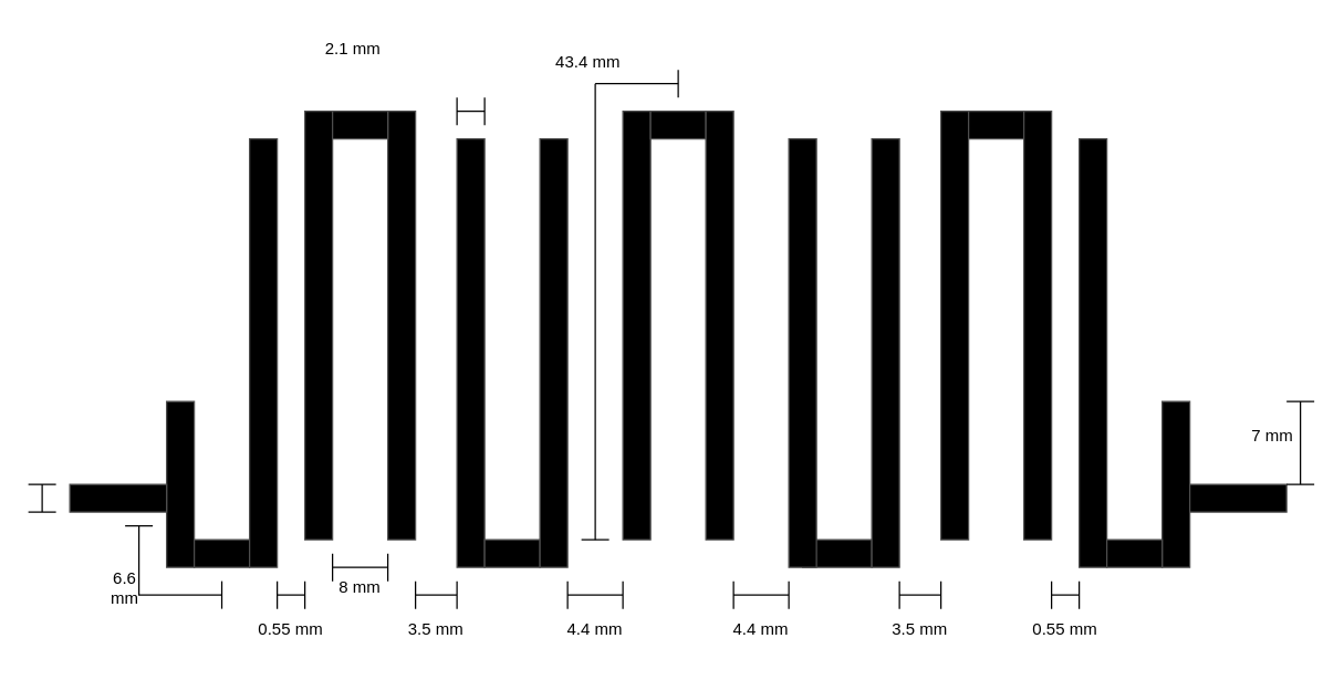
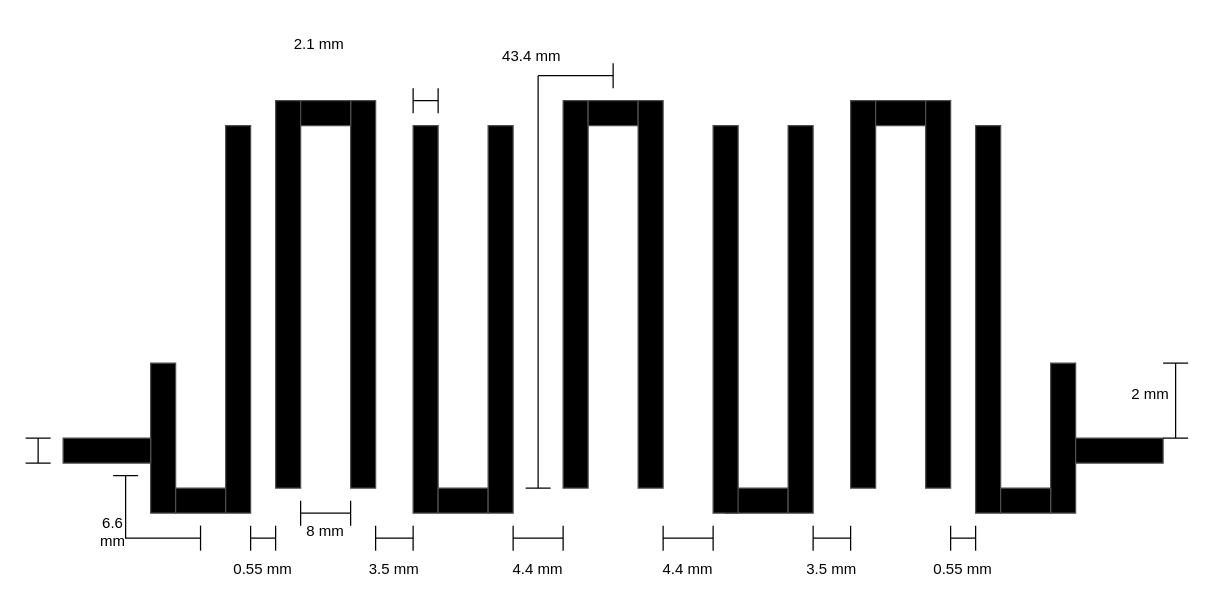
  <mxCell id="0" />
  <mxCell id="1" parent="0" />
  <mxCell id="2" value="" style="rounded=0;whiteSpace=wrap;html=1;fillColor=#000000;strokeColor=#4D4D4D;" vertex="1" parent="1"><mxGeometry x="120" y="290" width="20" height="120" as="geometry" /></mxCell>
  <mxCell id="3" value="" style="rounded=0;whiteSpace=wrap;html=1;fillColor=#000000;strokeColor=#4D4D4D;" vertex="1" parent="1"><mxGeometry x="140" y="390" width="40" height="20" as="geometry" /></mxCell>
  <mxCell id="4" value="" style="rounded=0;whiteSpace=wrap;html=1;fillColor=#000000;strokeColor=#4D4D4D;" vertex="1" parent="1"><mxGeometry x="220" y="80" width="20" height="310" as="geometry" /></mxCell>
  <mxCell id="5" value="" style="rounded=0;whiteSpace=wrap;html=1;fillColor=#000000;strokeColor=#4D4D4D;" vertex="1" parent="1"><mxGeometry x="50" y="350" width="70" height="20" as="geometry" /></mxCell>
  <mxCell id="6" value="" style="rounded=0;whiteSpace=wrap;html=1;fillColor=#000000;strokeColor=#4D4D4D;" vertex="1" parent="1"><mxGeometry x="180" y="100" width="20" height="310" as="geometry" /></mxCell>
  <mxCell id="7" value="" style="rounded=0;whiteSpace=wrap;html=1;fillColor=#000000;strokeColor=#4D4D4D;" vertex="1" parent="1"><mxGeometry x="280" y="80" width="20" height="310" as="geometry" /></mxCell>
  <mxCell id="8" value="" style="rounded=0;whiteSpace=wrap;html=1;fillColor=#000000;strokeColor=#4D4D4D;" vertex="1" parent="1"><mxGeometry x="240" y="80" width="40" height="20" as="geometry" /></mxCell>
  <mxCell id="9" value="" style="rounded=0;whiteSpace=wrap;html=1;fillColor=#000000;strokeColor=#4D4D4D;" vertex="1" parent="1"><mxGeometry x="330" y="100" width="20" height="310" as="geometry" /></mxCell>
  <mxCell id="10" value="" style="rounded=0;whiteSpace=wrap;html=1;fillColor=#000000;strokeColor=#4D4D4D;" vertex="1" parent="1"><mxGeometry x="350" y="390" width="40" height="20" as="geometry" /></mxCell>
  <mxCell id="11" value="" style="rounded=0;whiteSpace=wrap;html=1;fillColor=#000000;strokeColor=#4D4D4D;" vertex="1" parent="1"><mxGeometry x="450" y="80" width="20" height="310" as="geometry" /></mxCell>
  <mxCell id="12" value="" style="rounded=0;whiteSpace=wrap;html=1;fillColor=#000000;strokeColor=#4D4D4D;" vertex="1" parent="1"><mxGeometry x="390" y="100" width="20" height="310" as="geometry" /></mxCell>
  <mxCell id="13" value="" style="rounded=0;whiteSpace=wrap;html=1;fillColor=#000000;strokeColor=#4D4D4D;" vertex="1" parent="1"><mxGeometry x="470" y="80" width="40" height="20" as="geometry" /></mxCell>
  <mxCell id="14" value="" style="rounded=0;whiteSpace=wrap;html=1;fillColor=#000000;strokeColor=#4D4D4D;" vertex="1" parent="1"><mxGeometry x="510" y="80" width="20" height="310" as="geometry" /></mxCell>
  <mxCell id="15" value="" style="rounded=0;whiteSpace=wrap;html=1;fillColor=#000000;strokeColor=#4D4D4D;" vertex="1" parent="1"><mxGeometry x="840" y="290" width="20" height="120" as="geometry" /></mxCell>
  <mxCell id="16" value="" style="rounded=0;whiteSpace=wrap;html=1;fillColor=#000000;strokeColor=#4D4D4D;" vertex="1" parent="1"><mxGeometry x="580" y="390" width="50" height="20" as="geometry" /></mxCell>
  <mxCell id="17" value="" style="rounded=0;whiteSpace=wrap;html=1;fillColor=#000000;strokeColor=#4D4D4D;" vertex="1" parent="1"><mxGeometry x="630" y="100" width="20" height="310" as="geometry" /></mxCell>
  <mxCell id="18" value="" style="rounded=0;whiteSpace=wrap;html=1;fillColor=#000000;strokeColor=#4D4D4D;" vertex="1" parent="1"><mxGeometry x="680" y="80" width="20" height="310" as="geometry" /></mxCell>
  <mxCell id="19" value="" style="rounded=0;whiteSpace=wrap;html=1;fillColor=#000000;strokeColor=#4D4D4D;" vertex="1" parent="1"><mxGeometry x="700" y="80" width="40" height="20" as="geometry" /></mxCell>
  <mxCell id="20" value="" style="rounded=0;whiteSpace=wrap;html=1;fillColor=#000000;strokeColor=#4D4D4D;" vertex="1" parent="1"><mxGeometry x="740" y="80" width="20" height="310" as="geometry" /></mxCell>
  <mxCell id="21" value="" style="rounded=0;whiteSpace=wrap;html=1;fillColor=#000000;strokeColor=#4D4D4D;" vertex="1" parent="1"><mxGeometry x="780" y="100" width="20" height="310" as="geometry" /></mxCell>
  <mxCell id="22" value="" style="rounded=0;whiteSpace=wrap;html=1;fillColor=#000000;strokeColor=#4D4D4D;" vertex="1" parent="1"><mxGeometry x="800" y="390" width="40" height="20" as="geometry" /></mxCell>
  <mxCell id="23" value="" style="rounded=0;whiteSpace=wrap;html=1;fillColor=#000000;strokeColor=#4D4D4D;" vertex="1" parent="1"><mxGeometry x="570" y="100" width="20" height="310" as="geometry" /></mxCell>
  <mxCell id="24" value="" style="rounded=0;whiteSpace=wrap;html=1;fillColor=#000000;strokeColor=#4D4D4D;" vertex="1" parent="1"><mxGeometry x="860" y="350" width="70" height="20" as="geometry" /></mxCell>
  <mxCell id="25" value="" style="shape=crossbar;whiteSpace=wrap;html=1;rounded=1;" vertex="1" parent="1"><mxGeometry x="330" y="70" width="20" height="20" as="geometry" /></mxCell>
  <mxCell id="26" value="2.1 mm" style="text;html=1;align=center;verticalAlign=middle;whiteSpace=wrap;rounded=0;" vertex="1" parent="1"><mxGeometry x="225" y="20" width="60" height="30" as="geometry" /></mxCell>
  <mxCell id="27" value="" style="shape=crossbar;whiteSpace=wrap;html=1;rounded=1;" vertex="1" parent="1"><mxGeometry x="240" y="400" width="40" height="20" as="geometry" /></mxCell>
  <mxCell id="28" value="8 mm" style="text;html=1;align=center;verticalAlign=middle;whiteSpace=wrap;rounded=0;" vertex="1" parent="1"><mxGeometry x="230" y="410" width="60" height="30" as="geometry" /></mxCell>
  <mxCell id="29" value="" style="shape=crossbar;whiteSpace=wrap;html=1;rounded=1;" vertex="1" parent="1"><mxGeometry x="200" y="420" width="20" height="20" as="geometry" /></mxCell>
  <mxCell id="30" value="0.55 mm" style="text;html=1;align=center;verticalAlign=middle;whiteSpace=wrap;rounded=0;" vertex="1" parent="1"><mxGeometry x="180" y="440" width="60" height="30" as="geometry" /></mxCell>
  <mxCell id="31" value="" style="shape=crossbar;whiteSpace=wrap;html=1;rounded=1;" vertex="1" parent="1"><mxGeometry x="760" y="420" width="20" height="20" as="geometry" /></mxCell>
  <mxCell id="32" value="0.55 mm" style="text;html=1;align=center;verticalAlign=middle;whiteSpace=wrap;rounded=0;" vertex="1" parent="1"><mxGeometry x="740" y="440" width="60" height="30" as="geometry" /></mxCell>
  <mxCell id="33" value="" style="shape=crossbar;whiteSpace=wrap;html=1;rounded=1;" vertex="1" parent="1"><mxGeometry x="300" y="420" width="30" height="20" as="geometry" /></mxCell>
  <mxCell id="34" value="3.5 mm" style="text;html=1;align=center;verticalAlign=middle;whiteSpace=wrap;rounded=0;" vertex="1" parent="1"><mxGeometry x="290" y="440" width="50" height="30" as="geometry" /></mxCell>
  <mxCell id="35" value="" style="shape=crossbar;whiteSpace=wrap;html=1;rounded=1;" vertex="1" parent="1"><mxGeometry x="650" y="420" width="30" height="20" as="geometry" /></mxCell>
  <mxCell id="36" value="3.5 mm" style="text;html=1;align=center;verticalAlign=middle;whiteSpace=wrap;rounded=0;" vertex="1" parent="1"><mxGeometry x="640" y="440" width="50" height="30" as="geometry" /></mxCell>
  <mxCell id="37" value="" style="shape=crossbar;whiteSpace=wrap;html=1;rounded=1;" vertex="1" parent="1"><mxGeometry x="410" y="420" width="40" height="20" as="geometry" /></mxCell>
  <mxCell id="38" value="4.4 mm" style="text;html=1;align=center;verticalAlign=middle;whiteSpace=wrap;rounded=0;" vertex="1" parent="1"><mxGeometry x="405" y="440" width="50" height="30" as="geometry" /></mxCell>
  <mxCell id="39" value="" style="shape=crossbar;whiteSpace=wrap;html=1;rounded=1;" vertex="1" parent="1"><mxGeometry x="530" y="420" width="40" height="20" as="geometry" /></mxCell>
  <mxCell id="40" value="4.4 mm" style="text;html=1;align=center;verticalAlign=middle;whiteSpace=wrap;rounded=0;" vertex="1" parent="1"><mxGeometry x="525" y="440" width="50" height="30" as="geometry" /></mxCell>
  <mxCell id="41" value="" style="endArrow=none;html=1;rounded=0;" edge="1" parent="1"><mxGeometry width="50" height="50" relative="1" as="geometry"><mxPoint x="430" y="390" as="sourcePoint" /><mxPoint x="430" y="60" as="targetPoint" /></mxGeometry></mxCell>
  <mxCell id="42" value="" style="endArrow=none;html=1;rounded=0;" edge="1" parent="1"><mxGeometry width="50" height="50" relative="1" as="geometry"><mxPoint x="430" y="60" as="sourcePoint" /><mxPoint x="490" y="60" as="targetPoint" /></mxGeometry></mxCell>
  <mxCell id="43" value="" style="endArrow=none;html=1;rounded=0;" edge="1" parent="1"><mxGeometry width="50" height="50" relative="1" as="geometry"><mxPoint x="490" y="70" as="sourcePoint" /><mxPoint x="490" y="50" as="targetPoint" /></mxGeometry></mxCell>
  <mxCell id="44" value="" style="endArrow=none;html=1;rounded=0;" edge="1" parent="1"><mxGeometry width="50" height="50" relative="1" as="geometry"><mxPoint x="440" y="390" as="sourcePoint" /><mxPoint x="420" y="390" as="targetPoint" /></mxGeometry></mxCell>
  <mxCell id="45" value="43.4 mm" style="text;html=1;align=center;verticalAlign=middle;whiteSpace=wrap;rounded=0;" vertex="1" parent="1"><mxGeometry x="395" y="30" width="60" height="30" as="geometry" /></mxCell>
  <mxCell id="46" value="" style="shape=crossbar;whiteSpace=wrap;html=1;rounded=1;direction=south;" vertex="1" parent="1"><mxGeometry y="350" width="20" height="20" as="geometry" x="20" /></mxCell>
  <mxCell id="47" value="" style="endArrow=none;html=1;rounded=0;" edge="1" parent="1"><mxGeometry width="50" height="50" relative="1" as="geometry"><mxPoint x="90" y="380" as="sourcePoint" /><mxPoint x="110" y="380" as="targetPoint" /></mxGeometry></mxCell>
  <mxCell id="48" value="" style="endArrow=none;html=1;rounded=0;" edge="1" parent="1"><mxGeometry width="50" height="50" relative="1" as="geometry"><mxPoint x="159.93" y="440" as="sourcePoint" /><mxPoint x="159.93" y="420" as="targetPoint" /></mxGeometry></mxCell>
  <mxCell id="49" value="6.6 mm" style="text;html=1;align=center;verticalAlign=middle;whiteSpace=wrap;rounded=0;" vertex="1" parent="1"><mxGeometry x="80" y="410" width="20" height="30" as="geometry" /></mxCell>
  <mxCell id="50" value="" style="endArrow=none;html=1;rounded=0;" edge="1" parent="1"><mxGeometry width="50" height="50" relative="1" as="geometry"><mxPoint x="100" y="380" as="sourcePoint" /><mxPoint x="160" y="430" as="targetPoint" /><Array as="points"><mxPoint x="100" y="430" /></Array></mxGeometry></mxCell>
  <mxCell id="51" value="" style="shape=crossbar;whiteSpace=wrap;html=1;rounded=1;direction=south;" vertex="1" parent="1"><mxGeometry x="930" y="290" width="20" height="60" as="geometry" /></mxCell>
- <mxCell id="52" value="&lt;div&gt;7 mm&lt;/div&gt;" style="text;html=1;align=center;verticalAlign=middle;whiteSpace=wrap;rounded=0;" vertex="1" parent="1"><mxGeometry x="890" y="300" width="60" height="30" as="geometry" /></mxCell>
+ <mxCell id="52" value="&lt;div&gt;2 mm&lt;/div&gt;" style="text;html=1;align=center;verticalAlign=middle;whiteSpace=wrap;rounded=0;" vertex="1" parent="1"><mxGeometry x="890" y="300" width="60" height="30" as="geometry" /></mxCell>
